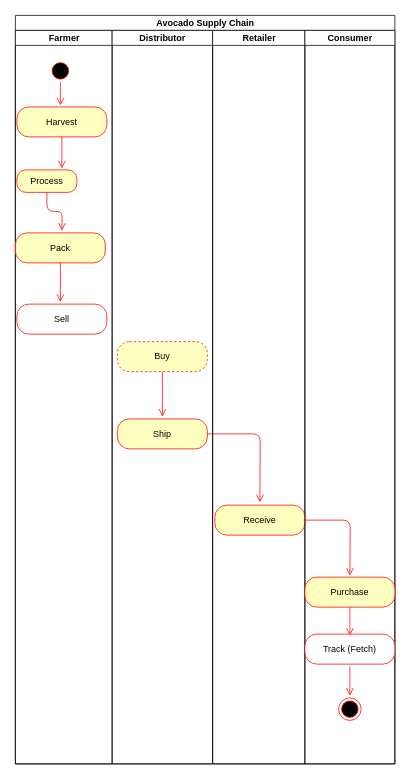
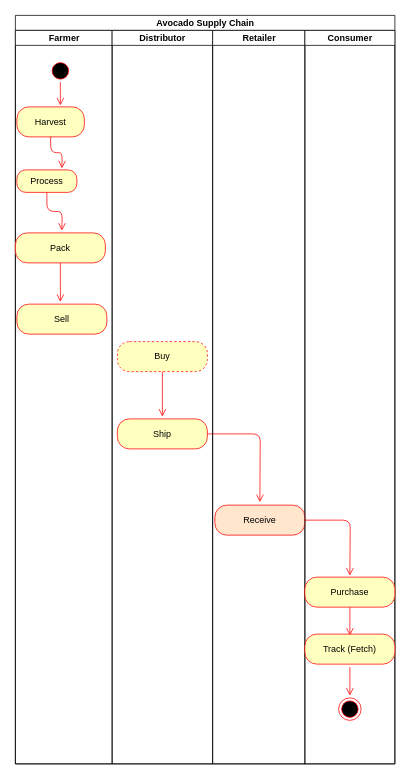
  <mxCell id="0" />
  <mxCell id="1" parent="0" />
  <mxCell id="2" value="Avocado Supply Chain" style="swimlane;html=1;childLayout=stackLayout;resizeParent=1;resizeParentMax=0;startSize=20;" parent="1" vertex="1"><mxGeometry x="20" y="20" width="506" height="998" as="geometry" /></mxCell>
  <mxCell id="3" value="Farmer" style="swimlane;html=1;startSize=20;" parent="2" vertex="1"><mxGeometry y="20" width="129" height="978" as="geometry" /></mxCell>
- <mxCell id="4" value="Harvest" style="rounded=1;whiteSpace=wrap;html=1;arcSize=40;fontColor=#000000;fillColor=#ffffc0;strokeColor=#ff0000;" parent="3" vertex="1"><mxGeometry x="2" y="102" width="120" height="40" as="geometry" /></mxCell>
+ <mxCell id="4" value="Harvest" style="rounded=1;whiteSpace=wrap;html=1;arcSize=40;fontColor=#000000;fillColor=#ffffc0;strokeColor=#ff0000;" parent="3" vertex="1"><mxGeometry x="2" y="102" width="90" height="40" as="geometry" /></mxCell>
  <mxCell id="5" value="" style="ellipse;html=1;shape=startState;fillColor=#000000;strokeColor=#ff0000;" parent="3" vertex="1"><mxGeometry x="45" y="39" width="30" height="30" as="geometry" /></mxCell>
  <mxCell id="6" value="" style="edgeStyle=orthogonalEdgeStyle;html=1;verticalAlign=bottom;endArrow=open;endSize=8;strokeColor=#ff0000;" parent="3" source="5" edge="1"><mxGeometry relative="1" as="geometry"><mxPoint x="60" y="100" as="targetPoint" /></mxGeometry></mxCell>
  <mxCell id="7" value="" style="edgeStyle=orthogonalEdgeStyle;html=1;verticalAlign=bottom;endArrow=open;endSize=8;strokeColor=#ff0000;" parent="3" source="4" edge="1"><mxGeometry relative="1" as="geometry"><mxPoint x="62" y="184" as="targetPoint" /></mxGeometry></mxCell>
  <mxCell id="8" value="Process" style="rounded=1;whiteSpace=wrap;html=1;arcSize=40;fontColor=#000000;fillColor=#ffffc0;strokeColor=#ff0000;" parent="3" vertex="1"><mxGeometry x="2" y="186" width="80" height="30" as="geometry" /></mxCell>
  <mxCell id="9" value="" style="edgeStyle=orthogonalEdgeStyle;html=1;verticalAlign=bottom;endArrow=open;endSize=8;strokeColor=#ff0000;" parent="3" source="8" edge="1"><mxGeometry relative="1" as="geometry"><mxPoint x="62" y="267" as="targetPoint" /></mxGeometry></mxCell>
  <mxCell id="10" value="Pack" style="rounded=1;whiteSpace=wrap;html=1;arcSize=40;fontColor=#000000;fillColor=#ffffc0;strokeColor=#ff0000;" parent="3" vertex="1"><mxGeometry y="270" width="120" height="40" as="geometry" /></mxCell>
  <mxCell id="11" value="" style="edgeStyle=orthogonalEdgeStyle;html=1;verticalAlign=bottom;endArrow=open;endSize=8;strokeColor=#ff0000;exitX=0.5;exitY=1;exitDx=0;exitDy=0;entryX=0.425;entryY=0.025;entryDx=0;entryDy=0;entryPerimeter=0;" parent="3" source="10" edge="1"><mxGeometry relative="1" as="geometry"><mxPoint x="60" y="362" as="targetPoint" /><mxPoint x="274" y="443" as="sourcePoint" /></mxGeometry></mxCell>
- <mxCell id="12" value="Sell" style="rounded=1;whiteSpace=wrap;html=1;arcSize=40;fontColor=#000000;fillColor=#ffffff;strokeColor=#ff0000;" parent="3" vertex="1"><mxGeometry x="2" y="365" width="120" height="40" as="geometry" /></mxCell>
+ <mxCell id="12" value="Sell" style="rounded=1;whiteSpace=wrap;html=1;arcSize=40;fontColor=#000000;fillColor=#ffffc0;strokeColor=#ff0000;" parent="3" vertex="1"><mxGeometry x="2" y="365" width="120" height="40" as="geometry" /></mxCell>
  <mxCell id="13" value="Distributor" style="swimlane;html=1;startSize=20;" parent="2" vertex="1"><mxGeometry x="129" y="20" width="134" height="978" as="geometry" /></mxCell>
  <mxCell id="14" value="" style="edgeStyle=orthogonalEdgeStyle;html=1;verticalAlign=bottom;endArrow=open;endSize=8;strokeColor=#ff0000;" parent="13" edge="1"><mxGeometry relative="1" as="geometry"><mxPoint x="67" y="427" as="targetPoint" /></mxGeometry></mxCell>
  <mxCell id="15" value="Buy" style="rounded=1;whiteSpace=wrap;html=1;arcSize=40;fontColor=#000000;fillColor=#ffffc0;strokeColor=#ff0000;dashed=1;" parent="13" vertex="1"><mxGeometry x="7" y="415" width="120" height="40" as="geometry" /></mxCell>
  <mxCell id="16" value="" style="edgeStyle=orthogonalEdgeStyle;html=1;verticalAlign=bottom;endArrow=open;endSize=8;strokeColor=#ff0000;" parent="13" source="15" edge="1"><mxGeometry relative="1" as="geometry"><mxPoint x="67" y="515" as="targetPoint" /></mxGeometry></mxCell>
  <mxCell id="17" value="Ship" style="rounded=1;whiteSpace=wrap;html=1;arcSize=40;fontColor=#000000;fillColor=#ffffc0;strokeColor=#ff0000;" parent="13" vertex="1"><mxGeometry x="7" y="518" width="120" height="40" as="geometry" /></mxCell>
  <mxCell id="18" value="" style="edgeStyle=orthogonalEdgeStyle;html=1;verticalAlign=bottom;endArrow=open;endSize=8;strokeColor=#ff0000;" parent="13" source="17" edge="1"><mxGeometry relative="1" as="geometry"><mxPoint x="197" y="629" as="targetPoint" /></mxGeometry></mxCell>
  <mxCell id="19" value="Retailer" style="swimlane;html=1;startSize=20;" parent="2" vertex="1"><mxGeometry x="263" y="20" width="123" height="978" as="geometry" /></mxCell>
- <mxCell id="20" value="Receive" style="rounded=1;whiteSpace=wrap;html=1;arcSize=40;fontColor=#000000;fillColor=#ffffc0;strokeColor=#ff0000;" parent="19" vertex="1"><mxGeometry x="3" y="633" width="120" height="40" as="geometry" /></mxCell>
+ <mxCell id="20" value="Receive" style="rounded=1;whiteSpace=wrap;html=1;arcSize=40;fontColor=#000000;fillColor=#ffe6cc;strokeColor=#ff0000;" parent="19" vertex="1"><mxGeometry x="3" y="633" width="120" height="40" as="geometry" /></mxCell>
  <mxCell id="21" value="" style="edgeStyle=orthogonalEdgeStyle;html=1;verticalAlign=bottom;endArrow=open;endSize=8;strokeColor=#ff0000;" parent="19" source="20" edge="1"><mxGeometry relative="1" as="geometry"><mxPoint x="183" y="727" as="targetPoint" /></mxGeometry></mxCell>
  <mxCell id="22" value="Consumer" style="swimlane;html=1;startSize=20;" parent="2" vertex="1"><mxGeometry x="386" y="20" width="120" height="978" as="geometry" /></mxCell>
  <mxCell id="23" value="" style="edgeStyle=orthogonalEdgeStyle;html=1;verticalAlign=bottom;endArrow=open;endSize=8;strokeColor=#ff0000;" parent="22" source="24" edge="1"><mxGeometry relative="1" as="geometry"><mxPoint x="60" y="807" as="targetPoint" /></mxGeometry></mxCell>
  <mxCell id="24" value="Purchase" style="rounded=1;whiteSpace=wrap;html=1;arcSize=40;fontColor=#000000;fillColor=#ffffc0;strokeColor=#ff0000;" parent="22" vertex="1"><mxGeometry y="729" width="120" height="40" as="geometry" /></mxCell>
- <mxCell id="25" value="Track (Fetch)" style="rounded=1;whiteSpace=wrap;html=1;arcSize=40;fontColor=#000000;fillColor=#ffffff;strokeColor=#ff0000;" vertex="1" parent="22"><mxGeometry y="805" width="120" height="40" as="geometry" /></mxCell>
+ <mxCell id="25" value="Track (Fetch)" style="rounded=1;whiteSpace=wrap;html=1;arcSize=40;fontColor=#000000;fillColor=#ffffc0;strokeColor=#ff0000;" vertex="1" parent="22"><mxGeometry y="805" width="120" height="40" as="geometry" /></mxCell>
  <mxCell id="26" value="" style="ellipse;html=1;shape=endState;fillColor=#000000;strokeColor=#ff0000;" parent="22" vertex="1"><mxGeometry x="45" y="890" width="30" height="30" as="geometry" /></mxCell>
  <mxCell id="27" value="" style="edgeStyle=orthogonalEdgeStyle;html=1;verticalAlign=bottom;endArrow=open;endSize=8;strokeColor=#ff0000;" edge="1" parent="1"><mxGeometry relative="1" as="geometry"><mxPoint x="466" y="927" as="targetPoint" /><mxPoint x="466" y="889" as="sourcePoint" /></mxGeometry></mxCell>
